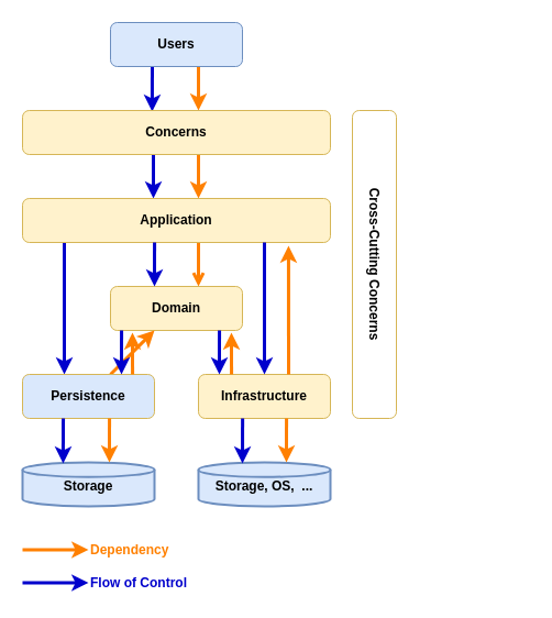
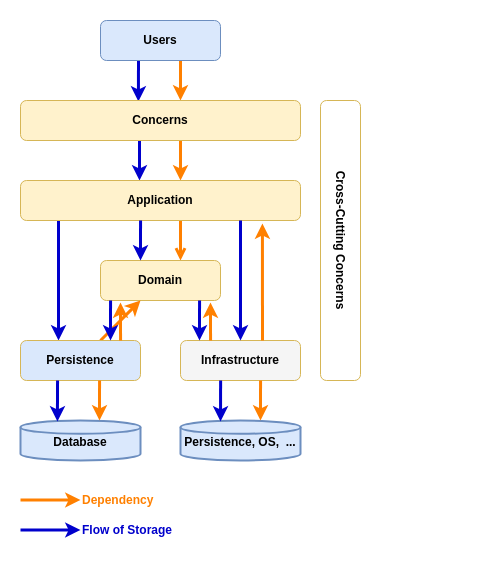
  <mxCell id="0" />
  <mxCell id="1" parent="0" />
  <mxCell id="2" style="edgeStyle=none;rounded=0;orthogonalLoop=1;jettySize=auto;html=1;entryX=0.396;entryY=0.025;entryDx=0;entryDy=0;entryPerimeter=0;strokeColor=#0000CC;strokeWidth=3;fontColor=#FF8000;" parent="1" edge="1"><mxGeometry relative="1" as="geometry"><mxPoint x="138" y="60" as="sourcePoint" /><mxPoint x="137.88" y="101" as="targetPoint" /></mxGeometry></mxCell>
  <mxCell id="3" style="edgeStyle=none;rounded=0;orthogonalLoop=1;jettySize=auto;html=1;exitX=0.75;exitY=1;exitDx=0;exitDy=0;entryX=0.607;entryY=0;entryDx=0;entryDy=0;entryPerimeter=0;strokeColor=#FF8000;strokeWidth=3;fontColor=#FF8000;" parent="1" edge="1"><mxGeometry relative="1" as="geometry"><mxPoint x="180" y="60" as="sourcePoint" /><mxPoint x="179.96" y="100" as="targetPoint" /></mxGeometry></mxCell>
  <mxCell id="4" value="Users" style="rounded=1;whiteSpace=wrap;html=1;fontStyle=1;fillColor=#dae8fc;strokeColor=#6c8ebf;" parent="1" vertex="1"><mxGeometry x="100" y="20" width="120" height="40" as="geometry" /></mxCell>
  <mxCell id="5" style="edgeStyle=none;rounded=0;orthogonalLoop=1;jettySize=auto;html=1;exitX=0.25;exitY=1;exitDx=0;exitDy=0;entryX=0.25;entryY=0;entryDx=0;entryDy=0;strokeColor=#0000CC;strokeWidth=3;fontColor=#FF8000;" parent="1" edge="1"><mxGeometry relative="1" as="geometry"><mxPoint x="139" y="140" as="sourcePoint" /><mxPoint x="139" y="180" as="targetPoint" /></mxGeometry></mxCell>
  <mxCell id="6" style="edgeStyle=none;rounded=0;orthogonalLoop=1;jettySize=auto;html=1;exitX=0.75;exitY=1;exitDx=0;exitDy=0;entryX=0.75;entryY=0;entryDx=0;entryDy=0;strokeColor=#FF8000;strokeWidth=3;fontColor=#FF8000;" parent="1" edge="1"><mxGeometry relative="1" as="geometry"><mxPoint x="180" y="140" as="sourcePoint" /><mxPoint x="180" y="180" as="targetPoint" /></mxGeometry></mxCell>
  <mxCell id="7" value="Concerns" style="rounded=1;whiteSpace=wrap;html=1;fontStyle=1;fillColor=#fff2cc;strokeColor=#d6b656;" parent="1" vertex="1"><mxGeometry x="20" y="100" width="280" height="40" as="geometry" /></mxCell>
  <mxCell id="8" value="" style="edgeStyle=orthogonalEdgeStyle;rounded=0;orthogonalLoop=1;jettySize=auto;html=1;strokeWidth=3;strokeColor=#FF8000;endArrow=open;" parent="1" source="10" target="11" edge="1"><mxGeometry relative="1" as="geometry"><Array as="points"><mxPoint x="180" y="240" /><mxPoint x="180" y="240" /></Array></mxGeometry></mxCell>
  <mxCell id="9" style="edgeStyle=none;rounded=0;orthogonalLoop=1;jettySize=auto;html=1;entryX=0.25;entryY=0;entryDx=0;entryDy=0;strokeColor=#0000CC;strokeWidth=3;fontColor=#FF8000;" parent="1" edge="1"><mxGeometry relative="1" as="geometry"><mxPoint x="58" y="220" as="sourcePoint" /><mxPoint x="58" y="340" as="targetPoint" /></mxGeometry></mxCell>
  <mxCell id="10" value="Application" style="rounded=1;whiteSpace=wrap;html=1;fontStyle=1;fillColor=#fff2cc;strokeColor=#d6b656;" parent="1" vertex="1"><mxGeometry x="20" y="180" width="280" height="40" as="geometry" /></mxCell>
  <mxCell id="11" value="Domain" style="rounded=1;whiteSpace=wrap;html=1;fontStyle=1;fillColor=#fff2cc;strokeColor=#d6b656;" parent="1" vertex="1"><mxGeometry x="100" y="260" width="120" height="40" as="geometry" /></mxCell>
- <mxCell id="12" value="Storage" style="strokeWidth=2;html=1;shape=mxgraph.flowchart.database;whiteSpace=wrap;fontStyle=1;spacingTop=3;fillColor=#dae8fc;strokeColor=#6c8ebf;" parent="1" vertex="1"><mxGeometry x="20" y="420" width="120" height="40" as="geometry" /></mxCell>
+ <mxCell id="12" value="Database" style="strokeWidth=2;html=1;shape=mxgraph.flowchart.database;whiteSpace=wrap;fontStyle=1;spacingTop=3;fillColor=#dae8fc;strokeColor=#6c8ebf;" parent="1" vertex="1"><mxGeometry x="20" y="420" width="120" height="40" as="geometry" /></mxCell>
  <mxCell id="13" value="Dependency" style="text;html=1;strokeColor=none;fillColor=none;align=left;verticalAlign=middle;whiteSpace=wrap;rounded=0;fontColor=#FF8000;fontStyle=1" parent="1" vertex="1"><mxGeometry x="80" y="490" width="40" height="20" as="geometry" /></mxCell>
  <mxCell id="14" value="" style="edgeStyle=orthogonalEdgeStyle;rounded=0;orthogonalLoop=1;jettySize=auto;html=1;strokeWidth=3;strokeColor=#FF8000;" parent="1" edge="1"><mxGeometry relative="1" as="geometry"><mxPoint x="20" y="499.5" as="sourcePoint" /><mxPoint x="80" y="499.5" as="targetPoint" /></mxGeometry></mxCell>
  <mxCell id="15" style="edgeStyle=none;rounded=0;orthogonalLoop=1;jettySize=auto;html=1;strokeColor=#FF8000;strokeWidth=3;fontColor=#FF8000;" parent="1" source="16" target="11" edge="1"><mxGeometry relative="1" as="geometry" /></mxCell>
  <mxCell id="16" value="Persistence" style="rounded=1;whiteSpace=wrap;html=1;fontStyle=1;fillColor=#dae8fc;strokeColor=#d6b656;" parent="1" vertex="1"><mxGeometry x="20" y="340" width="120" height="40" as="geometry" /></mxCell>
- <mxCell id="17" value="Infrastructure" style="rounded=1;whiteSpace=wrap;html=1;fontStyle=1;fillColor=#fff2cc;strokeColor=#d6b656;" parent="1" vertex="1"><mxGeometry x="180" y="340" width="120" height="40" as="geometry" /></mxCell>
- <mxCell id="18" value="Storage, OS,&amp;nbsp; ..." style="strokeWidth=2;html=1;shape=mxgraph.flowchart.database;whiteSpace=wrap;fontStyle=1;spacingTop=3;fillColor=#dae8fc;strokeColor=#6c8ebf;" parent="1" vertex="1"><mxGeometry x="180" y="420" width="120" height="40" as="geometry" /></mxCell>
+ <mxCell id="17" value="Infrastructure" style="rounded=1;whiteSpace=wrap;html=1;fontStyle=1;fillColor=#f5f5f5;strokeColor=#d6b656;" parent="1" vertex="1"><mxGeometry x="180" y="340" width="120" height="40" as="geometry" /></mxCell>
+ <mxCell id="18" value="Persistence, OS,&amp;nbsp; ..." style="strokeWidth=2;html=1;shape=mxgraph.flowchart.database;whiteSpace=wrap;fontStyle=1;spacingTop=3;fillColor=#dae8fc;strokeColor=#6c8ebf;" parent="1" vertex="1"><mxGeometry x="180" y="420" width="120" height="40" as="geometry" /></mxCell>
  <mxCell id="19" value="Cross-Cutting Concerns" style="rounded=1;whiteSpace=wrap;html=1;fontStyle=1;fillColor=#ffffff;strokeColor=#d6b656;rotation=90;" parent="1" vertex="1"><mxGeometry x="200" y="220" width="280" height="40" as="geometry" /></mxCell>
  <mxCell id="20" style="edgeStyle=none;rounded=0;orthogonalLoop=1;jettySize=auto;html=1;entryX=0.25;entryY=0;entryDx=0;entryDy=0;strokeColor=#0000CC;strokeWidth=3;fontColor=#FF8000;" parent="1" edge="1"><mxGeometry relative="1" as="geometry"><mxPoint x="240" y="220" as="sourcePoint" /><mxPoint x="240" y="340" as="targetPoint" /></mxGeometry></mxCell>
  <mxCell id="21" style="edgeStyle=none;rounded=0;orthogonalLoop=1;jettySize=auto;html=1;entryX=0.214;entryY=1.075;entryDx=0;entryDy=0;entryPerimeter=0;strokeColor=#FF8000;strokeWidth=3;fontColor=#FF8000;" parent="1" edge="1"><mxGeometry relative="1" as="geometry"><mxPoint x="261.988" y="340" as="sourcePoint" /><mxPoint x="261.92" y="223" as="targetPoint" /></mxGeometry></mxCell>
  <mxCell id="22" style="edgeStyle=none;rounded=0;orthogonalLoop=1;jettySize=auto;html=1;entryX=0.396;entryY=0.025;entryDx=0;entryDy=0;entryPerimeter=0;strokeColor=#0000CC;strokeWidth=3;fontColor=#FF8000;" parent="1" edge="1"><mxGeometry relative="1" as="geometry"><mxPoint x="57.04" y="380" as="sourcePoint" /><mxPoint x="56.92" y="421" as="targetPoint" /></mxGeometry></mxCell>
  <mxCell id="23" style="edgeStyle=none;rounded=0;orthogonalLoop=1;jettySize=auto;html=1;exitX=0.75;exitY=1;exitDx=0;exitDy=0;entryX=0.607;entryY=0;entryDx=0;entryDy=0;entryPerimeter=0;strokeColor=#FF8000;strokeWidth=3;fontColor=#FF8000;" parent="1" edge="1"><mxGeometry relative="1" as="geometry"><mxPoint x="99.04" y="380" as="sourcePoint" /><mxPoint x="99" y="420" as="targetPoint" /></mxGeometry></mxCell>
  <mxCell id="24" style="edgeStyle=none;rounded=0;orthogonalLoop=1;jettySize=auto;html=1;entryX=0.396;entryY=0.025;entryDx=0;entryDy=0;entryPerimeter=0;strokeColor=#0000CC;strokeWidth=3;fontColor=#FF8000;" parent="1" edge="1"><mxGeometry relative="1" as="geometry"><mxPoint x="220.12" y="380" as="sourcePoint" /><mxPoint x="220" y="421" as="targetPoint" /></mxGeometry></mxCell>
  <mxCell id="25" style="edgeStyle=none;rounded=0;orthogonalLoop=1;jettySize=auto;html=1;exitX=0.75;exitY=1;exitDx=0;exitDy=0;entryX=0.607;entryY=0;entryDx=0;entryDy=0;entryPerimeter=0;strokeColor=#FF8000;strokeWidth=3;fontColor=#FF8000;" parent="1" edge="1"><mxGeometry relative="1" as="geometry"><mxPoint x="260.04" y="380" as="sourcePoint" /><mxPoint x="260" y="420" as="targetPoint" /></mxGeometry></mxCell>
  <mxCell id="26" style="edgeStyle=none;rounded=0;orthogonalLoop=1;jettySize=auto;html=1;exitX=0.75;exitY=1;exitDx=0;exitDy=0;entryX=0.607;entryY=0;entryDx=0;entryDy=0;entryPerimeter=0;strokeColor=#0000CC;strokeWidth=3;fontColor=#FF8000;" parent="1" edge="1"><mxGeometry relative="1" as="geometry"><mxPoint x="140.04" y="220" as="sourcePoint" /><mxPoint x="140" y="260" as="targetPoint" /></mxGeometry></mxCell>
- <mxCell id="27" value="Flow of Control" style="text;html=1;strokeColor=none;fillColor=none;align=left;verticalAlign=middle;whiteSpace=wrap;rounded=0;fontColor=#0000CC;fontStyle=1" parent="1" vertex="1"><mxGeometry x="80" y="520" width="100" height="20" as="geometry" /></mxCell>
+ <mxCell id="27" value="Flow of Storage" style="text;html=1;strokeColor=none;fillColor=none;align=left;verticalAlign=middle;whiteSpace=wrap;rounded=0;fontColor=#0000CC;fontStyle=1" parent="1" vertex="1"><mxGeometry x="80" y="520" width="100" height="20" as="geometry" /></mxCell>
  <mxCell id="28" value="" style="edgeStyle=orthogonalEdgeStyle;rounded=0;orthogonalLoop=1;jettySize=auto;html=1;strokeWidth=3;strokeColor=#0000CC;fontColor=#0000CC;" parent="1" edge="1"><mxGeometry relative="1" as="geometry"><mxPoint x="20" y="529.5" as="sourcePoint" /><mxPoint x="80" y="529.5" as="targetPoint" /></mxGeometry></mxCell>
  <mxCell id="29" style="rounded=0;orthogonalLoop=1;jettySize=auto;html=1;exitX=0.75;exitY=0;exitDx=0;exitDy=0;entryX=0.083;entryY=1.05;entryDx=0;entryDy=0;entryPerimeter=0;strokeWidth=3;strokeColor=#FF8000;" edge="1" parent="1"><mxGeometry relative="1" as="geometry"><mxPoint x="120.04" y="340" as="sourcePoint" /><mxPoint x="120" y="302" as="targetPoint" /></mxGeometry></mxCell>
  <mxCell id="30" style="rounded=0;orthogonalLoop=1;jettySize=auto;html=1;exitX=0.75;exitY=0;exitDx=0;exitDy=0;entryX=0.083;entryY=1.05;entryDx=0;entryDy=0;entryPerimeter=0;strokeWidth=3;strokeColor=#FF8000;" edge="1" parent="1"><mxGeometry relative="1" as="geometry"><mxPoint x="210.04" y="340" as="sourcePoint" /><mxPoint x="210" y="302" as="targetPoint" /></mxGeometry></mxCell>
  <mxCell id="31" style="edgeStyle=none;rounded=0;orthogonalLoop=1;jettySize=auto;html=1;exitX=0.75;exitY=1;exitDx=0;exitDy=0;entryX=0.607;entryY=0;entryDx=0;entryDy=0;entryPerimeter=0;strokeColor=#0000CC;strokeWidth=3;fontColor=#FF8000;" edge="1" parent="1"><mxGeometry relative="1" as="geometry"><mxPoint x="110.04" y="300" as="sourcePoint" /><mxPoint x="110" y="340" as="targetPoint" /></mxGeometry></mxCell>
  <mxCell id="32" style="edgeStyle=none;rounded=0;orthogonalLoop=1;jettySize=auto;html=1;exitX=0.75;exitY=1;exitDx=0;exitDy=0;entryX=0.607;entryY=0;entryDx=0;entryDy=0;entryPerimeter=0;strokeColor=#0000CC;strokeWidth=3;fontColor=#FF8000;" edge="1" parent="1"><mxGeometry relative="1" as="geometry"><mxPoint x="199.04" y="300" as="sourcePoint" /><mxPoint x="199" y="340" as="targetPoint" /></mxGeometry></mxCell>
